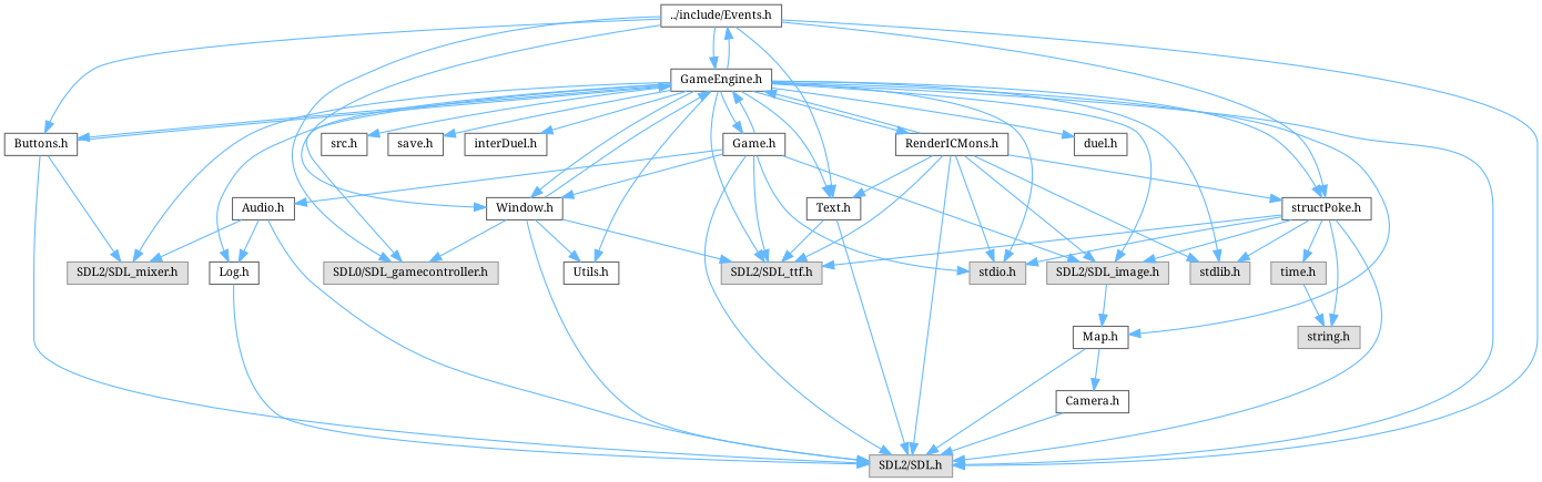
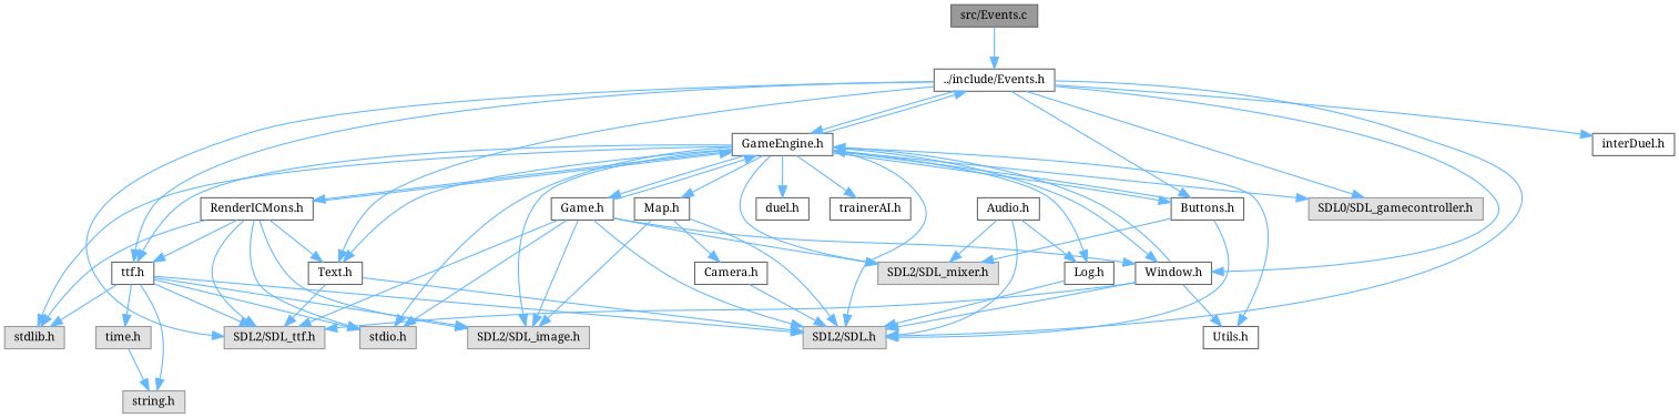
  digraph {
    fontname="Noto Serif"
    node [color=grey40 fillcolor=white fontname="Noto Serif" fontsize=10 shape=box style=filled]
    edge [color=steelblue1 fontname="Noto Serif" fontsize=10 labelfontname=Helvetica labelfontsize=10 style=solid]
+   n1 [color=gray40 fillcolor=grey60 fontcolor=black height=0.2 label="src/Events.c" width=0.4]
    n2 [height=0.2 label="../include/Events.h" width=0.4]
    n3 [height=0.2 label="GameEngine.h" width=0.4]
    n4 [color=grey60 fillcolor="#E0E0E0" height=0.2 label="SDL2/SDL.h" width=0.4]
    n5 [color=grey60 fillcolor="#E0E0E0" height=0.2 label="SDL0/SDL_gamecontroller.h" width=0.4]
    n6 [height=0.2 label="Buttons.h" width=0.4]
-   n7 [height=0.2 label="structPoke.h" width=0.4]
+   n7 [height=0.2 label="ttf.h" width=0.4]
    n8 [height=0.2 label="Text.h" width=0.4]
    n9 [height=0.2 label="Window.h" width=0.4]
    n10 [color=grey60 fillcolor="#E0E0E0" height=0.2 label="SDL2/SDL_mixer.h" width=0.4]
    n11 [color=grey60 fillcolor="#E0E0E0" height=0.2 label="SDL2/SDL_image.h" width=0.4]
    n12 [color=grey60 fillcolor="#E0E0E0" height=0.2 label="SDL2/SDL_ttf.h" width=0.4]
    n13 [color=grey60 fillcolor="#E0E0E0" height=0.2 label="stdio.h" width=0.4]
    n14 [color=grey60 fillcolor="#E0E0E0" height=0.2 label="stdlib.h" width=0.4]
    n15 [height=0.2 label="Log.h" width=0.4]
    n16 [height=0.2 label="duel.h" width=0.4]
-   n17 [height=0.2 label="src.h" width=0.4]
-   n18 [height=0.2 label="save.h" width=0.4]
+   n17 [height=0.2 label="trainerAI.h" width=0.4]
    n19 [height=0.2 label="interDuel.h" width=0.4]
    n20 [height=0.2 label="Utils.h" width=0.4]
    n21 [height=0.2 label="Map.h" width=0.4]
    n22 [height=0.2 label="Game.h" width=0.4]
    n23 [height=0.2 label="RenderICMons.h" width=0.4]
    n24 [color=grey60 fillcolor="#E0E0E0" height=0.2 label="time.h" width=0.4]
    n25 [color=grey60 fillcolor="#E0E0E0" height=0.2 label="string.h" width=0.4]
    n26 [height=0.2 label="Audio.h" width=0.4]
    n27 [height=0.2 label="Camera.h" width=0.4]
+   n1 -> n2
    n2 -> n3
    n2 -> n4
    n2 -> n5
    n2 -> n6
    n2 -> n7
    n2 -> n8
    n2 -> n9
    n3 -> n2
    n3 -> n4
    n3 -> n5
    n3 -> n6
    n3 -> n7
    n3 -> n8
    n3 -> n9
    n3 -> n10
    n3 -> n11
-   n3 -> n12
+   n2 -> n12
    n3 -> n13
    n3 -> n14
    n3 -> n15
    n3 -> n16
    n3 -> n17
-   n3 -> n18
-   n3 -> n19
+   n2 -> n19
    n3 -> n20
    n3 -> n21
    n3 -> n22
    n3 -> n23
    n6 -> n3
    n6 -> n4
    n6 -> n10
    n7 -> n4
    n7 -> n11
    n7 -> n12
    n7 -> n13
    n7 -> n14
    n7 -> n24
    n7 -> n25
    n8 -> n4
    n8 -> n12
    n9 -> n3
    n9 -> n4
-   n9 -> n5
    n9 -> n12
    n9 -> n20
    n15 -> n4
    n21 -> n4
-   n11 -> n21
+   n21 -> n11
    n21 -> n27
    n22 -> n3
    n22 -> n4
    n22 -> n9
-   n22 -> n26
+   n22 -> n10
    n22 -> n11
    n22 -> n12
    n22 -> n13
    n23 -> n3
-   n23 -> n4
    n23 -> n7
    n23 -> n8
    n23 -> n11
    n23 -> n12
    n23 -> n13
    n23 -> n14
    n24 -> n25
    n26 -> n4
    n26 -> n10
    n26 -> n15
    n27 -> n4
  }
